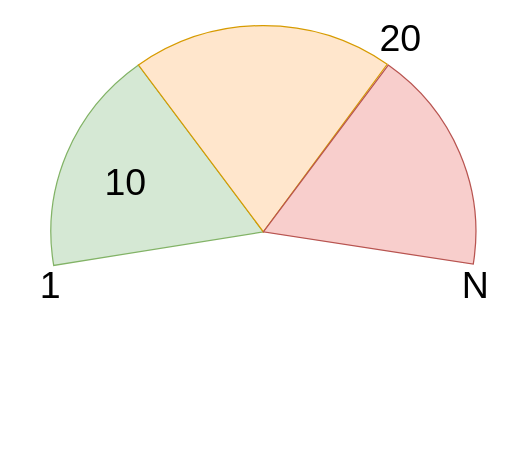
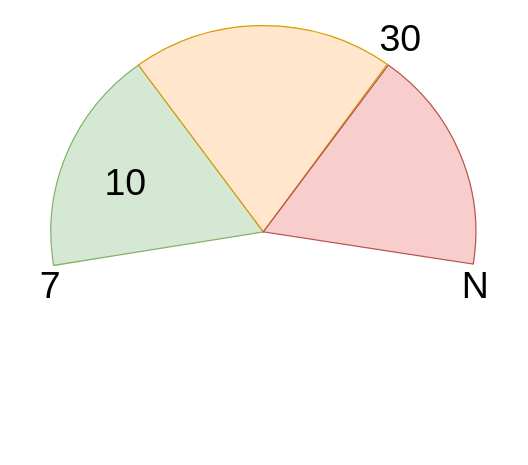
  <mxCell id="0" />
  <mxCell id="1" parent="0" />
  <mxCell id="2" value="" style="verticalLabelPosition=bottom;verticalAlign=top;html=1;shape=mxgraph.basic.pie;startAngle=0.724;endAngle=0.9;fillColor=#d5e8d4;strokeColor=#82b366;" parent="1" vertex="1"><mxGeometry x="40" y="20" width="340" height="330" as="geometry" /></mxCell>
  <mxCell id="3" value="" style="verticalLabelPosition=bottom;verticalAlign=top;html=1;shape=mxgraph.basic.pie;startAngle=0.9;endAngle=0.099;fillColor=#ffe6cc;strokeColor=#d79b00;" parent="1" vertex="1"><mxGeometry x="40" y="20" width="340" height="330" as="geometry" /></mxCell>
  <mxCell id="4" value="" style="verticalLabelPosition=bottom;verticalAlign=top;html=1;shape=mxgraph.basic.pie;startAngle=0.1;endAngle=0.275;fillColor=#f8cecc;strokeColor=#b85450;" parent="1" vertex="1"><mxGeometry x="40" y="20" width="340" height="330" as="geometry" /></mxCell>
- <mxCell id="5" value="1" style="text;html=1;strokeColor=none;fillColor=none;align=center;verticalAlign=middle;whiteSpace=wrap;rounded=0;fontSize=30;" parent="1" vertex="1"><mxGeometry x="20" y="217" width="40" height="20" as="geometry" /></mxCell>
+ <mxCell id="5" value="7" style="text;html=1;strokeColor=none;fillColor=none;align=center;verticalAlign=middle;whiteSpace=wrap;rounded=0;fontSize=30;" parent="1" vertex="1"><mxGeometry x="20" y="217" width="40" height="20" as="geometry" /></mxCell>
  <mxCell id="6" value="10" style="text;html=1;strokeColor=none;fillColor=none;align=center;verticalAlign=middle;whiteSpace=wrap;rounded=0;fontSize=30;" parent="1" vertex="1"><mxGeometry x="80" y="135" width="40" height="20" as="geometry" /></mxCell>
- <mxCell id="7" value="20" style="text;html=1;strokeColor=none;fillColor=none;align=center;verticalAlign=middle;whiteSpace=wrap;rounded=0;fontSize=30;" parent="1" vertex="1"><mxGeometry x="300" y="20" width="40" height="20" as="geometry" /></mxCell>
+ <mxCell id="7" value="30" style="text;html=1;strokeColor=none;fillColor=none;align=center;verticalAlign=middle;whiteSpace=wrap;rounded=0;fontSize=30;" parent="1" vertex="1"><mxGeometry x="300" y="20" width="40" height="20" as="geometry" /></mxCell>
  <mxCell id="8" value="N" style="text;html=1;strokeColor=none;fillColor=none;align=center;verticalAlign=middle;whiteSpace=wrap;rounded=0;fontSize=30;" parent="1" vertex="1"><mxGeometry x="360" y="217" width="40" height="20" as="geometry" /></mxCell>
